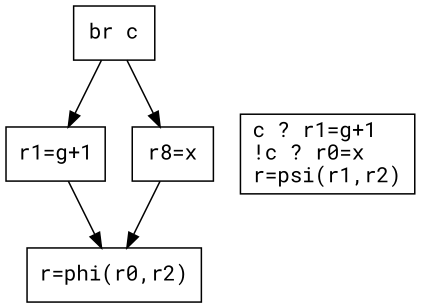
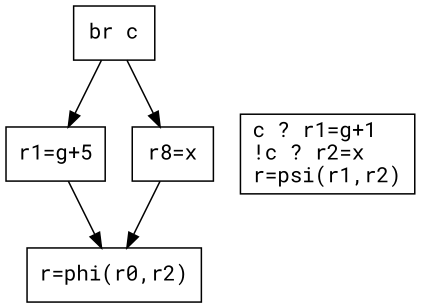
  digraph {
    fontname="Roboto Mono"
    node [fontname="Roboto Mono" shape=box]
    edge [fontname="Roboto Mono"]
-   n1 [label="r1=g+1"]
+   n1 [label="r1=g+5"]
    n2 [label="r8=x"]
-   n3 [label="c ? r1=g+1\l!c ? r0=x\lr=psi(r1,r2)"]
+   n3 [label="c ? r1=g+1\l!c ? r2=x\lr=psi(r1,r2)"]
    n4 [label="r=phi(r0,r2)"]
    n5 [label="br c"]
    subgraph sub_1 {
      rank=same
      n1
      n2
      n3
    }
    n1 -> n4
    n2 -> n4
    n5 -> n1
    n5 -> n2
  }
